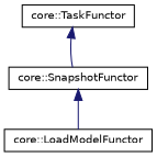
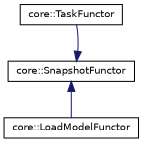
  digraph {
    rankdir=TB
    node [color=black fillcolor=white fontname=Helvetica fontsize=10 shape=record style=filled]
    edge [color=midnightblue dir=back fontname=Helvetica fontsize=10 labelfontname=Helvetica labelfontsize=10 style=solid]
    n1 [height=0.2 label="core::TaskFunctor" width=0.4]
    n2 [height=0.2 label="core::SnapshotFunctor" width=0.4]
    n3 [height=0.2 label="core::LoadModelFunctor" width=0.4]
-   n1 -> n2
+   n2 -> n1
    n2 -> n3
  }
